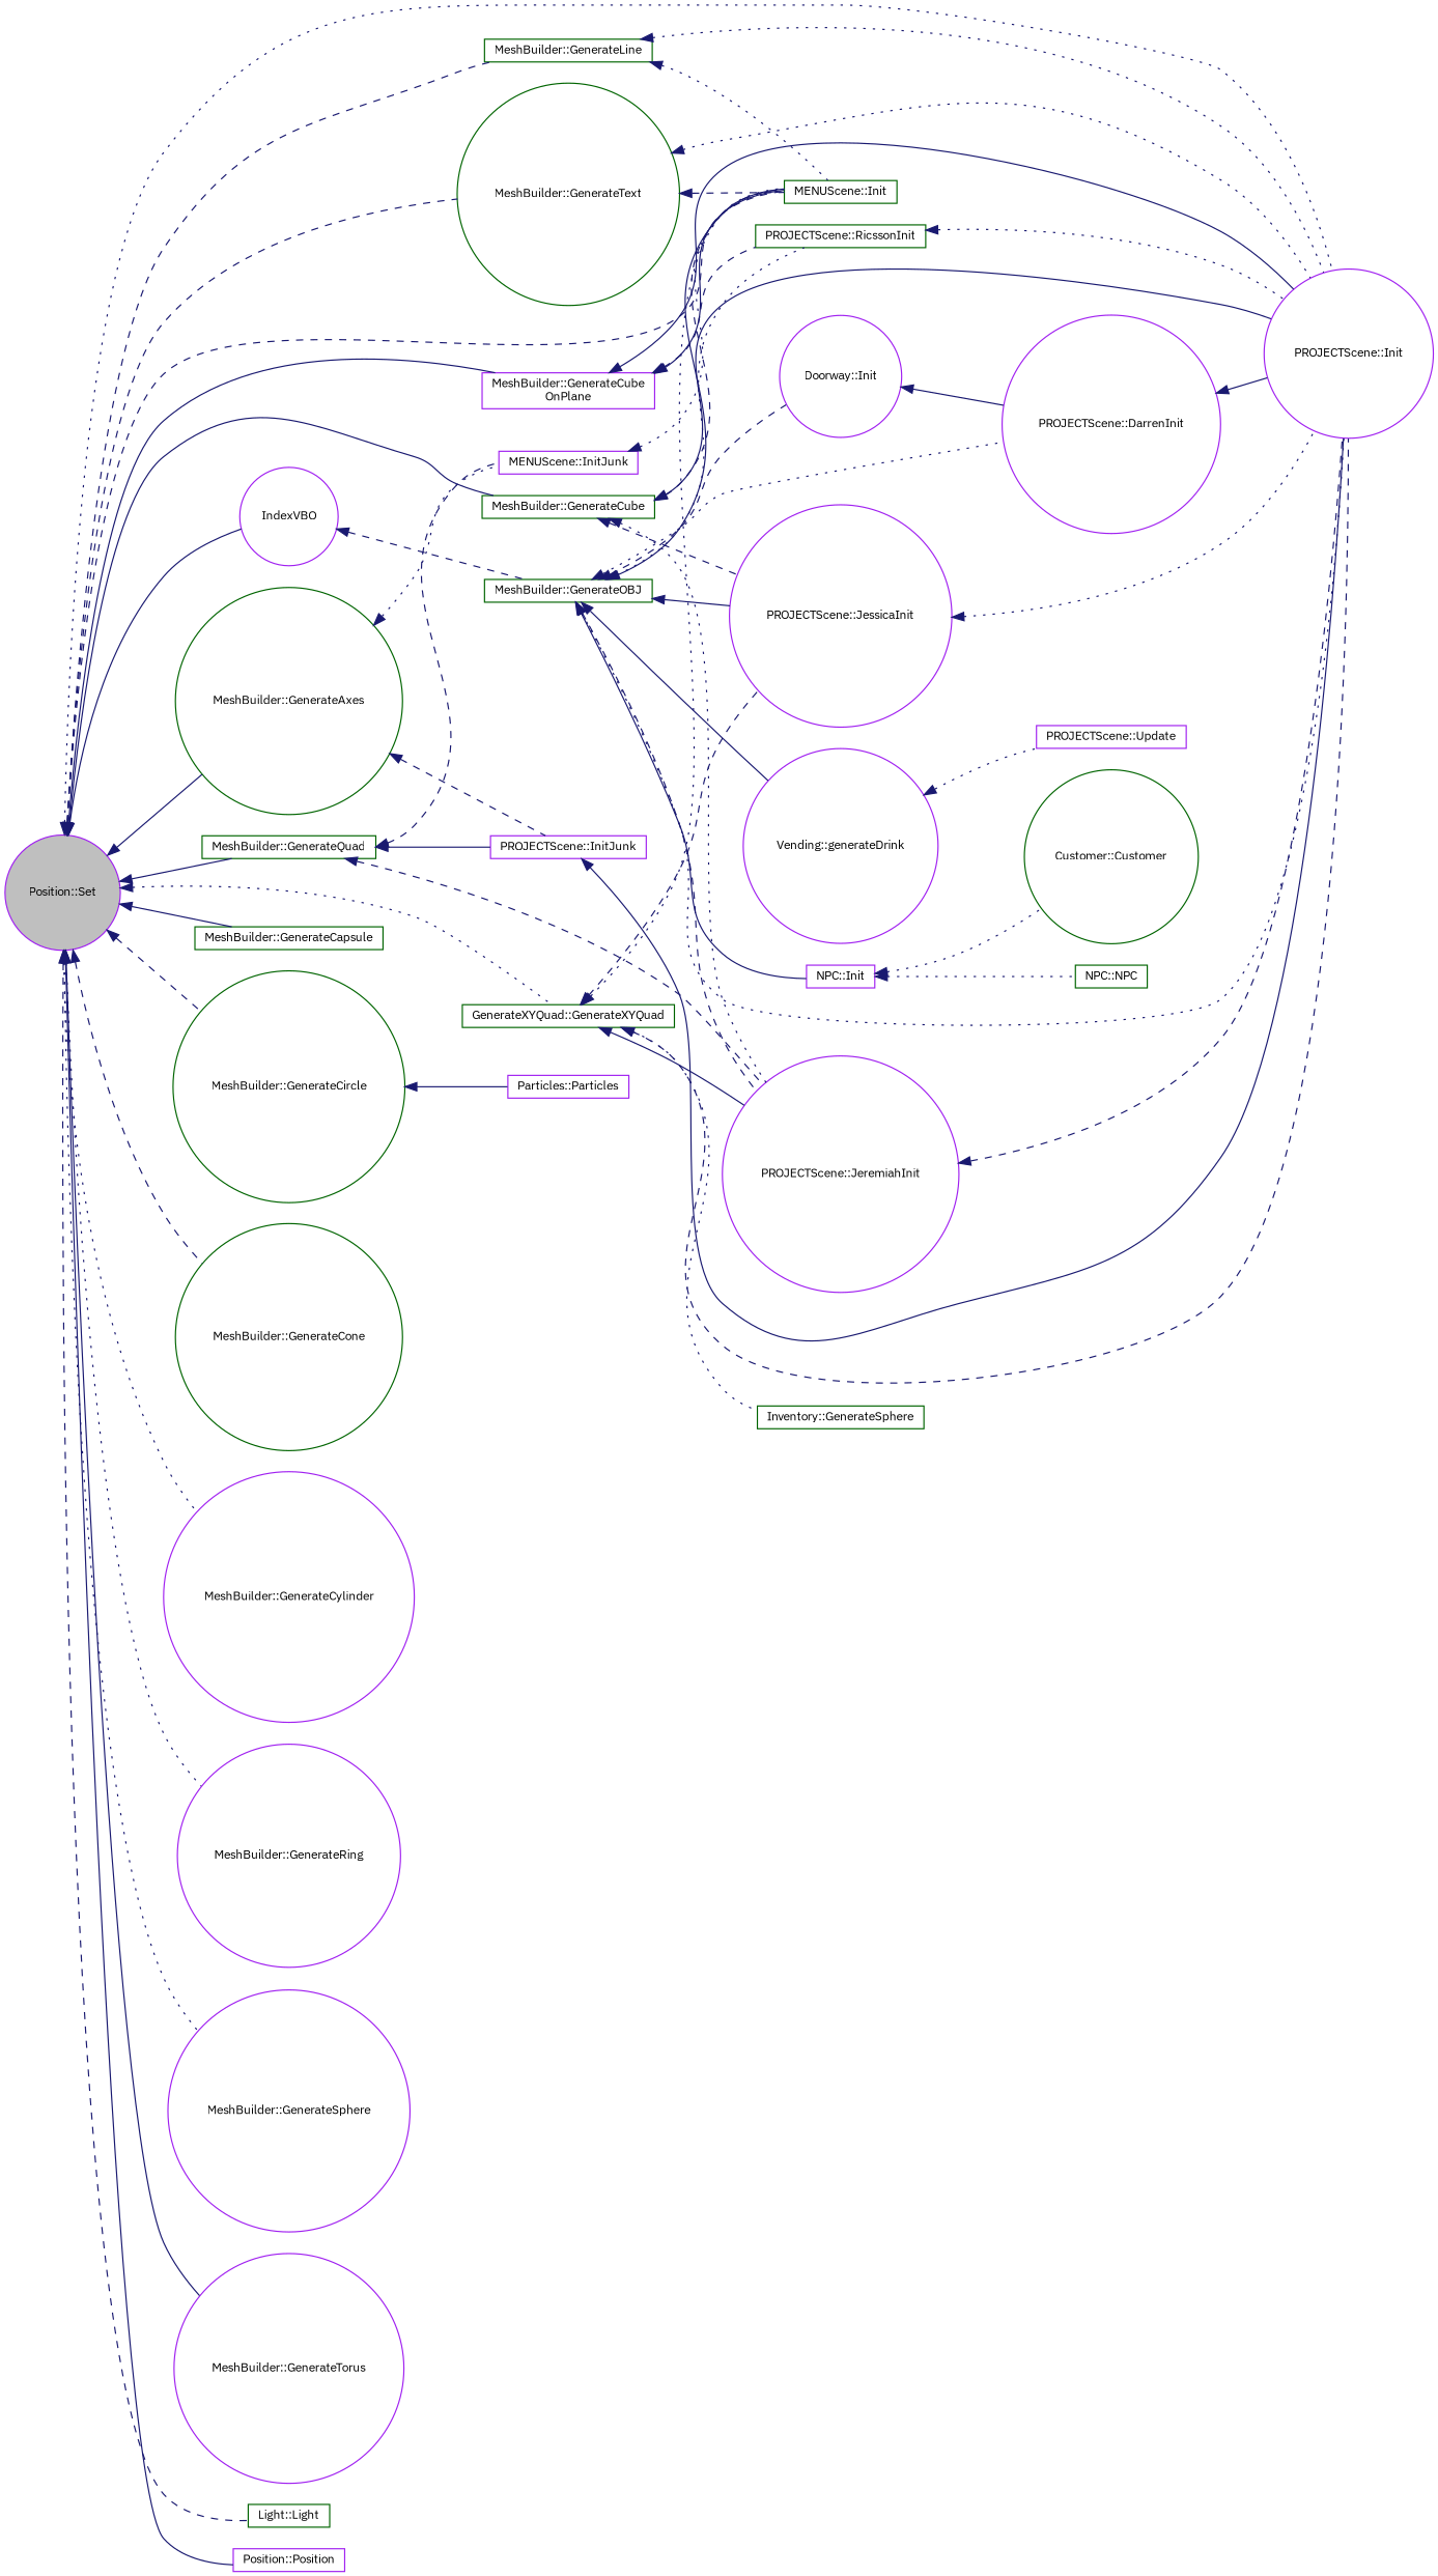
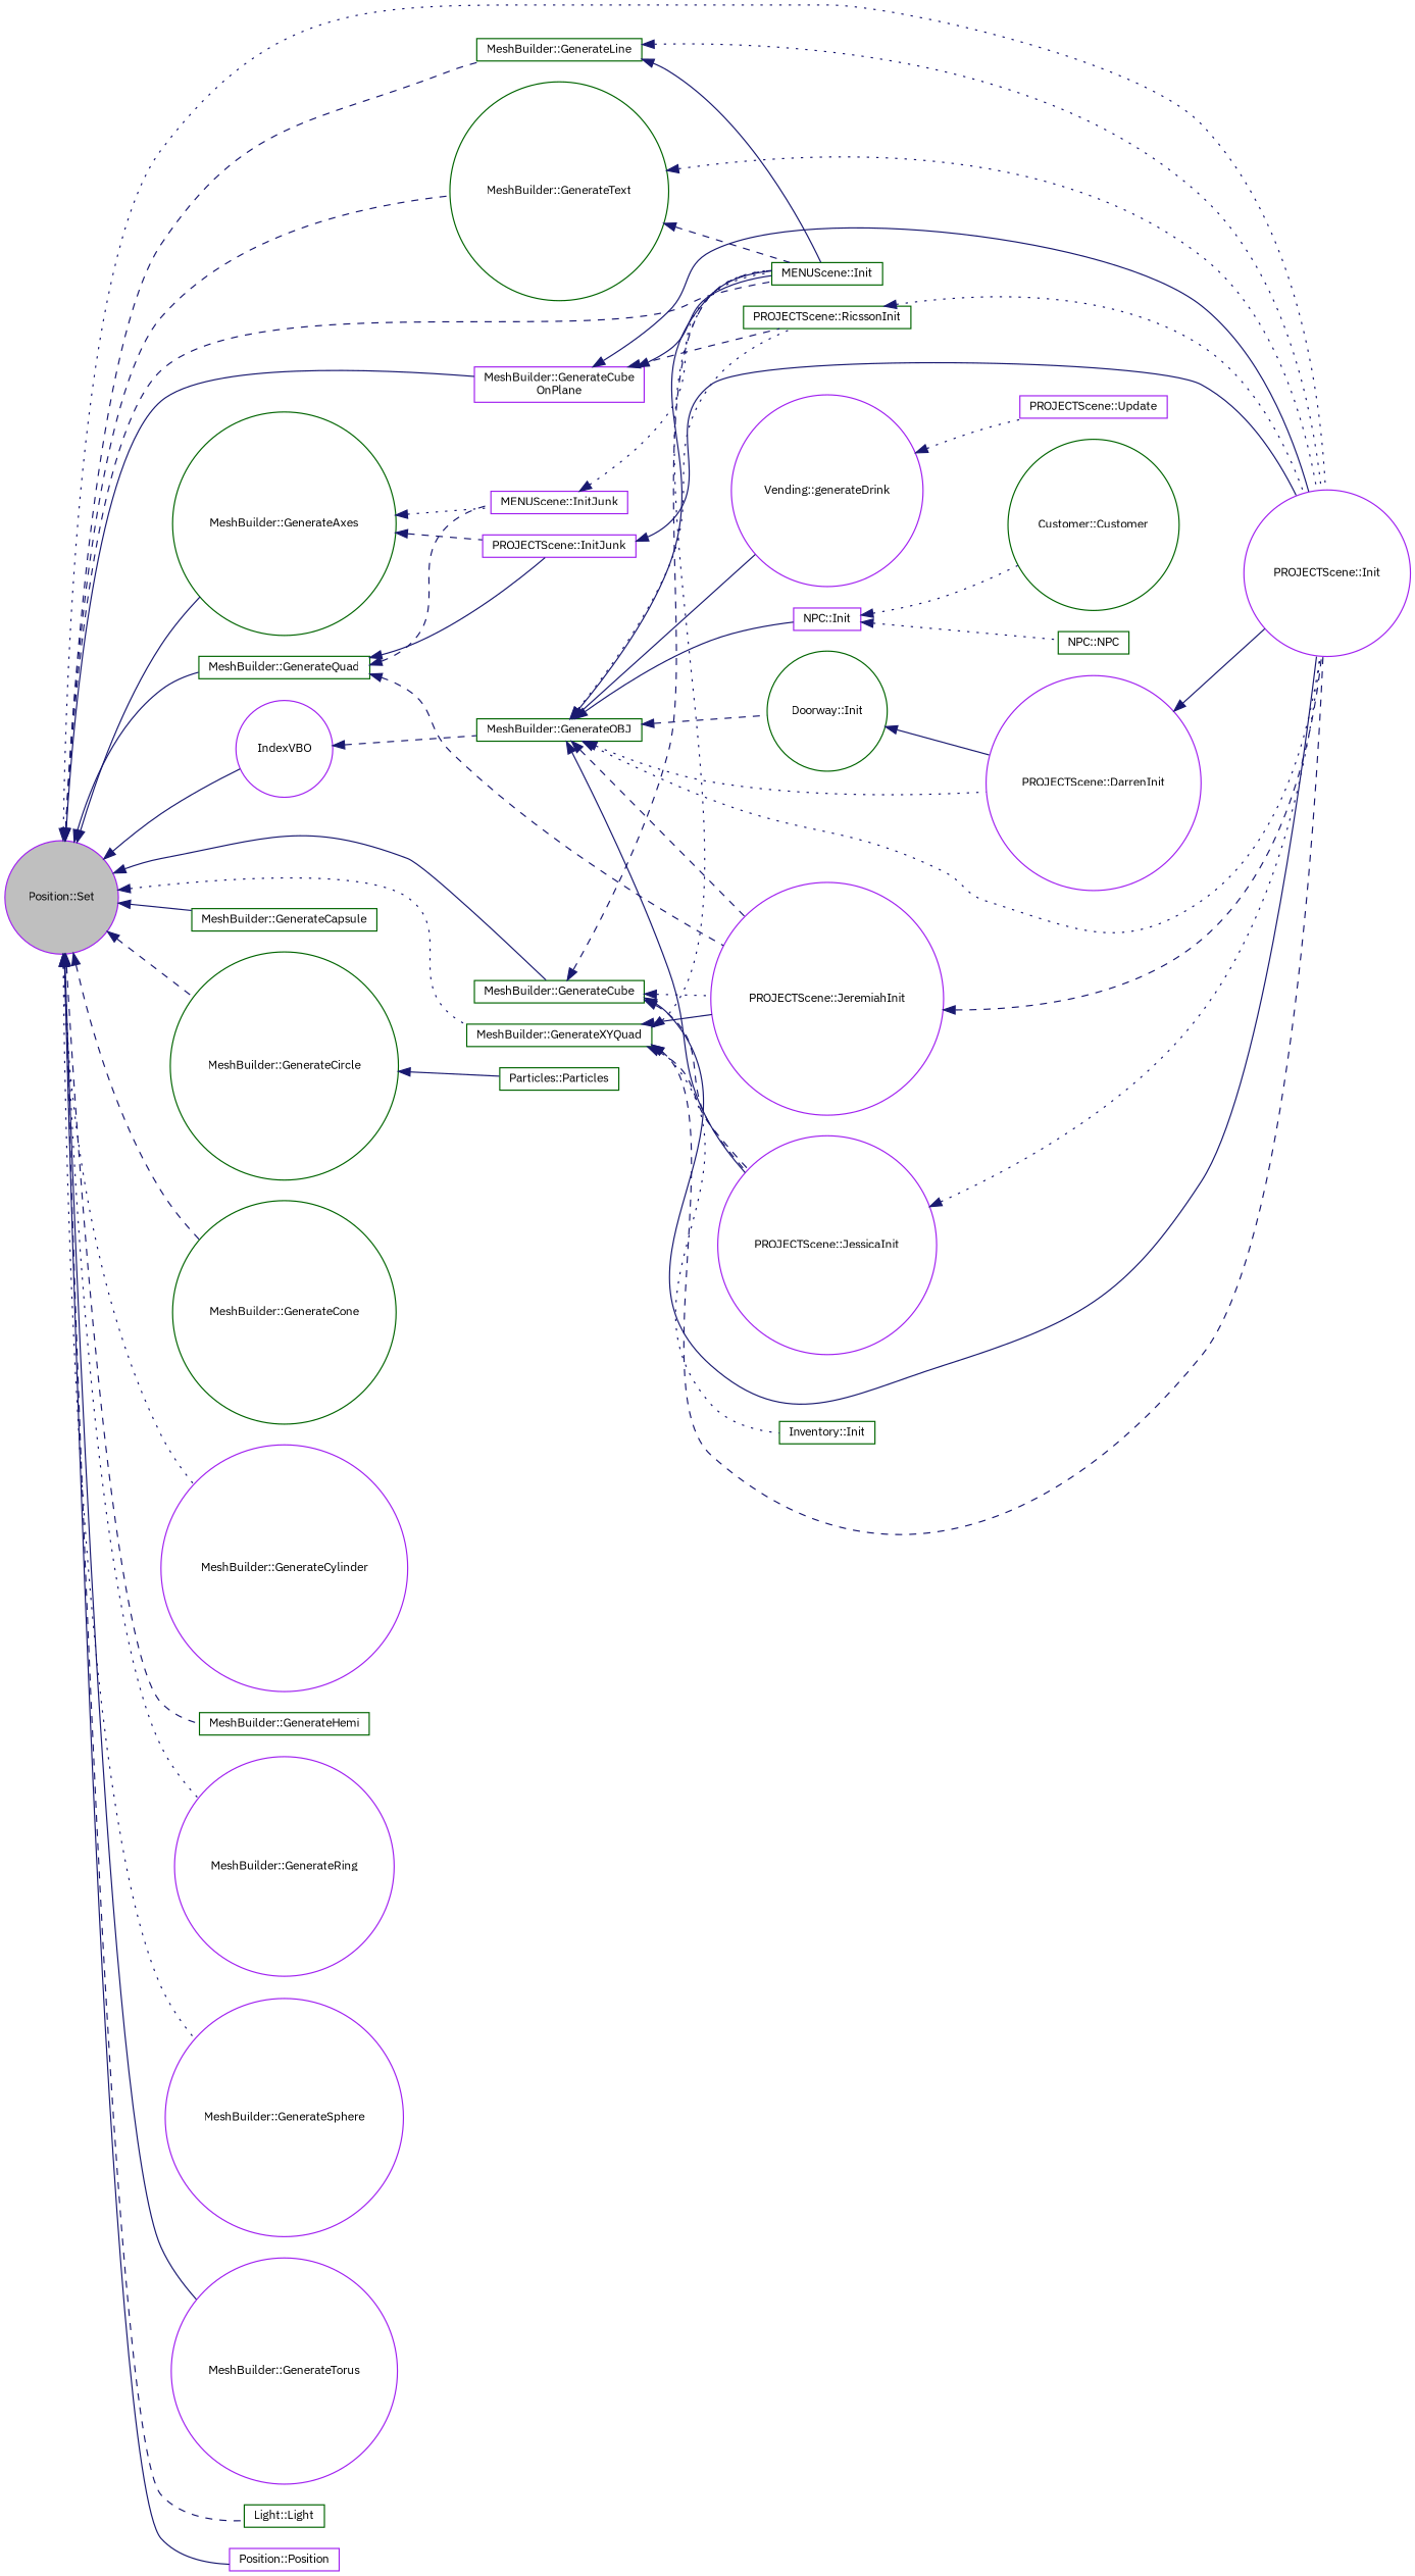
  digraph {
    fontname="IBM Plex Sans"
    rankdir=LR
    node [color=purple fontname="IBM Plex Sans" fontsize=10 shape=box]
    edge [color=midnightblue dir=back fontname="IBM Plex Sans" fontsize=10 labelfontname=Helvetica labelfontsize=10 style=solid]
    n1 [fillcolor=grey75 fontcolor=black height=0.2 label="Position::Set" shape=circle style=filled width=0.4]
    n2 [color=darkgreen height=0.2 label="MeshBuilder::GenerateAxes" shape=circle width=0.4]
    n3 [color=darkgreen height=0.2 label="MENUScene::Init" width=0.4]
    n4 [height=0.2 label="PROJECTScene::Init" shape=circle width=0.4]
    n5 [color=darkgreen height=0.2 label="MeshBuilder::GenerateCapsule" width=0.4]
    n6 [color=darkgreen height=0.2 label="MeshBuilder::GenerateCircle" shape=circle width=0.4]
    n7 [color=darkgreen height=0.2 label="MeshBuilder::GenerateCone" shape=circle width=0.4]
    n8 [color=darkgreen height=0.2 label="MeshBuilder::GenerateCube" width=0.4]
    n9 [height=0.2 label="MeshBuilder::GenerateCube\lOnPlane" width=0.4]
    n10 [height=0.2 label="MeshBuilder::GenerateCylinder" shape=circle width=0.4]
+   n11 [color=darkgreen height=0.2 label="MeshBuilder::GenerateHemi" width=0.4]
    n12 [color=darkgreen height=0.2 label="MeshBuilder::GenerateLine" width=0.4]
    n13 [color=darkgreen height=0.2 label="MeshBuilder::GenerateQuad" width=0.4]
    n14 [height=0.2 label="MeshBuilder::GenerateRing" shape=circle width=0.4]
    n15 [height=0.2 label="MeshBuilder::GenerateSphere" shape=circle width=0.4]
    n16 [color=darkgreen height=0.2 label="MeshBuilder::GenerateText" shape=circle width=0.4]
    n17 [height=0.2 label="MeshBuilder::GenerateTorus" shape=circle width=0.4]
-   n18 [color=darkgreen height=0.2 label="GenerateXYQuad::GenerateXYQuad" width=0.4]
+   n18 [color=darkgreen height=0.2 label="MeshBuilder::GenerateXYQuad" width=0.4]
    n19 [height=0.2 label=IndexVBO shape=circle width=0.4]
    n20 [color=darkgreen height=0.2 label="Light::Light" width=0.4]
    n21 [height=0.2 label="Position::Position" width=0.4]
    n22 [height=0.2 label="MENUScene::InitJunk" width=0.4]
    n23 [height=0.2 label="PROJECTScene::InitJunk" width=0.4]
-   n24 [height=0.2 label="Particles::Particles" width=0.4]
+   n24 [color=darkgreen height=0.2 label="Particles::Particles" width=0.4]
    n25 [height=0.2 label="PROJECTScene::JeremiahInit" shape=circle width=0.4]
    n26 [height=0.2 label="PROJECTScene::JessicaInit" shape=circle width=0.4]
    n27 [color=darkgreen height=0.2 label="PROJECTScene::RicssonInit" width=0.4]
-   n28 [color=darkgreen height=0.2 label="Inventory::GenerateSphere" width=0.4]
+   n28 [color=darkgreen height=0.2 label="Inventory::Init" width=0.4]
    n29 [color=darkgreen height=0.2 label="MeshBuilder::GenerateOBJ" width=0.4]
    n30 [height=0.2 label="PROJECTScene::DarrenInit" shape=circle width=0.4]
    n31 [height=0.2 label="Vending::generateDrink" shape=circle width=0.4]
    n32 [height=0.2 label="NPC::Init" width=0.4]
-   n33 [height=0.2 label="Doorway::Init" shape=circle width=0.4]
+   n33 [color=darkgreen height=0.2 label="Doorway::Init" shape=circle width=0.4]
    n34 [height=0.2 label="PROJECTScene::Update" width=0.4]
    n35 [color=darkgreen height=0.2 label="Customer::Customer" shape=circle width=0.4]
    n36 [color=darkgreen height=0.2 label="NPC::NPC" width=0.4]
    n1 -> n2
    n1 -> n3 [style=dashed]
    n1 -> n4 [style=dotted]
    n1 -> n5
    n1 -> n6 [style=dashed]
    n1 -> n7 [style=dashed]
    n1 -> n8
    n1 -> n9
    n1 -> n10 [style=dotted]
+   n1 -> n11 [style=dashed]
    n1 -> n12 [style=dashed]
    n1 -> n13
    n1 -> n14 [style=dotted]
    n1 -> n15 [style=dotted]
    n1 -> n16 [style=dashed]
    n1 -> n17
    n1 -> n18 [style=dotted]
    n1 -> n19
    n1 -> n20 [style=dashed]
    n1 -> n21
    n2 -> n22 [style=dotted]
    n2 -> n23 [style=dashed]
    n6 -> n24
    n8 -> n3 [style=dashed]
    n8 -> n4
    n8 -> n25 [style=dotted]
    n8 -> n26 [style=dashed]
    n9 -> n3
    n9 -> n4
    n9 -> n27 [style=dashed]
-   n12 -> n3 [style=dotted]
+   n12 -> n3
    n12 -> n4 [style=dotted]
    n13 -> n22 [style=dashed]
    n13 -> n23
    n13 -> n25 [style=dashed]
    n16 -> n3 [style=dashed]
    n16 -> n4 [style=dotted]
    n18 -> n3 [style=dotted]
    n18 -> n4 [style=dashed]
    n18 -> n25
    n18 -> n26 [style=dashed]
    n18 -> n28 [style=dotted]
    n19 -> n29 [style=dashed]
    n22 -> n3 [style=dotted]
    n23 -> n4
    n25 -> n4 [style=dashed]
    n26 -> n4 [style=dotted]
    n27 -> n4 [style=dotted]
    n29 -> n3
    n29 -> n4 [style=dotted]
    n29 -> n25 [style=dashed]
    n29 -> n26
    n29 -> n27 [style=dotted]
    n29 -> n30 [style=dotted]
    n29 -> n31
    n29 -> n32
    n29 -> n33 [style=dashed]
    n30 -> n4
    n31 -> n34 [style=dotted]
    n32 -> n35 [style=dotted]
    n32 -> n36 [style=dotted]
    n33 -> n30
  }
